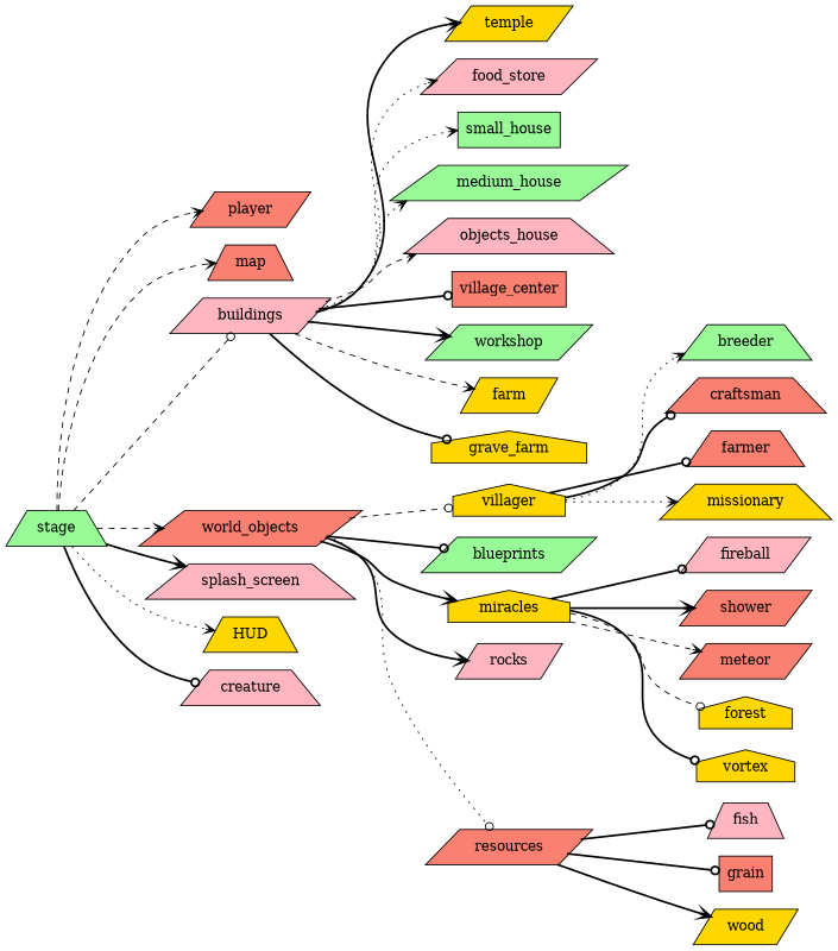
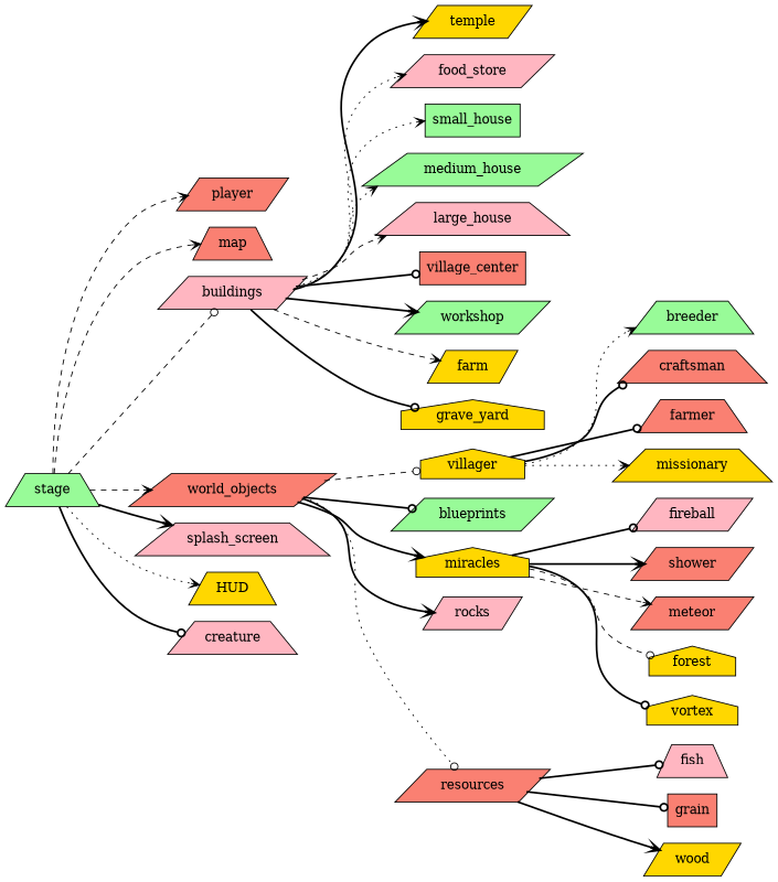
  digraph {
    rankdir=LR
    node [fillcolor=salmon shape=parallelogram style=filled]
    edge [arrowhead=vee style=bold]
    stage [fillcolor=palegreen shape=trapezium]
    player
    map [shape=trapezium]
    buildings [fillcolor=lightpink]
    world_objects
    splash_screen [fillcolor=lightpink shape=trapezium]
    HUD [fillcolor=gold shape=trapezium]
    creature [fillcolor=lightpink shape=trapezium]
    temple [fillcolor=gold]
    food_store [fillcolor=lightpink]
    small_house [fillcolor=palegreen shape=box]
    medium_house [fillcolor=palegreen]
-   large_house [fillcolor=lightpink shape=trapezium label=objects_house]
+   large_house [fillcolor=lightpink shape=trapezium]
    village_center [shape=box]
    workshop [fillcolor=palegreen]
    farm [fillcolor=gold]
-   grave_yard [fillcolor=gold shape=house label=grave_farm]
+   grave_yard [fillcolor=gold shape=house]
    villager [fillcolor=gold shape=house]
    blueprints [fillcolor=palegreen]
    miracles [fillcolor=gold shape=house]
    rocks [fillcolor=lightpink]
    resources
    breeder [fillcolor=palegreen shape=trapezium]
    craftsman [shape=trapezium]
    farmer [shape=trapezium]
    missionary [fillcolor=gold shape=trapezium]
    fireball [fillcolor=lightpink]
    shower
    meteor
    forest [fillcolor=gold shape=house]
    vortex [fillcolor=gold shape=house]
    fish [fillcolor=lightpink shape=trapezium]
    grain [shape=box]
    wood [fillcolor=gold]
    stage -> player [style=dashed]
    stage -> map [style=dashed]
    stage -> buildings [arrowhead=odot style=dashed]
    stage -> world_objects [style=dashed]
    stage -> splash_screen
    stage -> HUD [style=dotted]
    stage -> creature [arrowhead=odot]
    buildings -> temple
    buildings -> food_store [style=dotted]
    buildings -> small_house [style=dotted]
    buildings -> medium_house [style=dotted]
    buildings -> large_house [style=dashed]
    buildings -> village_center [arrowhead=odot]
    buildings -> workshop
    buildings -> farm [style=dashed]
    buildings -> grave_yard [arrowhead=odot]
    world_objects -> villager [arrowhead=odot style=dashed]
    world_objects -> blueprints [arrowhead=odot]
    world_objects -> miracles
    world_objects -> rocks
    world_objects -> resources [arrowhead=odot style=dotted]
    villager -> breeder [style=dotted]
    villager -> craftsman [arrowhead=odot]
    villager -> farmer [arrowhead=odot]
    villager -> missionary [style=dotted]
    miracles -> fireball [arrowhead=odot]
    miracles -> shower
    miracles -> meteor [style=dashed]
    miracles -> forest [arrowhead=odot style=dashed]
    miracles -> vortex [arrowhead=odot]
    resources -> fish [arrowhead=odot]
    resources -> grain [arrowhead=odot]
    resources -> wood
  }
